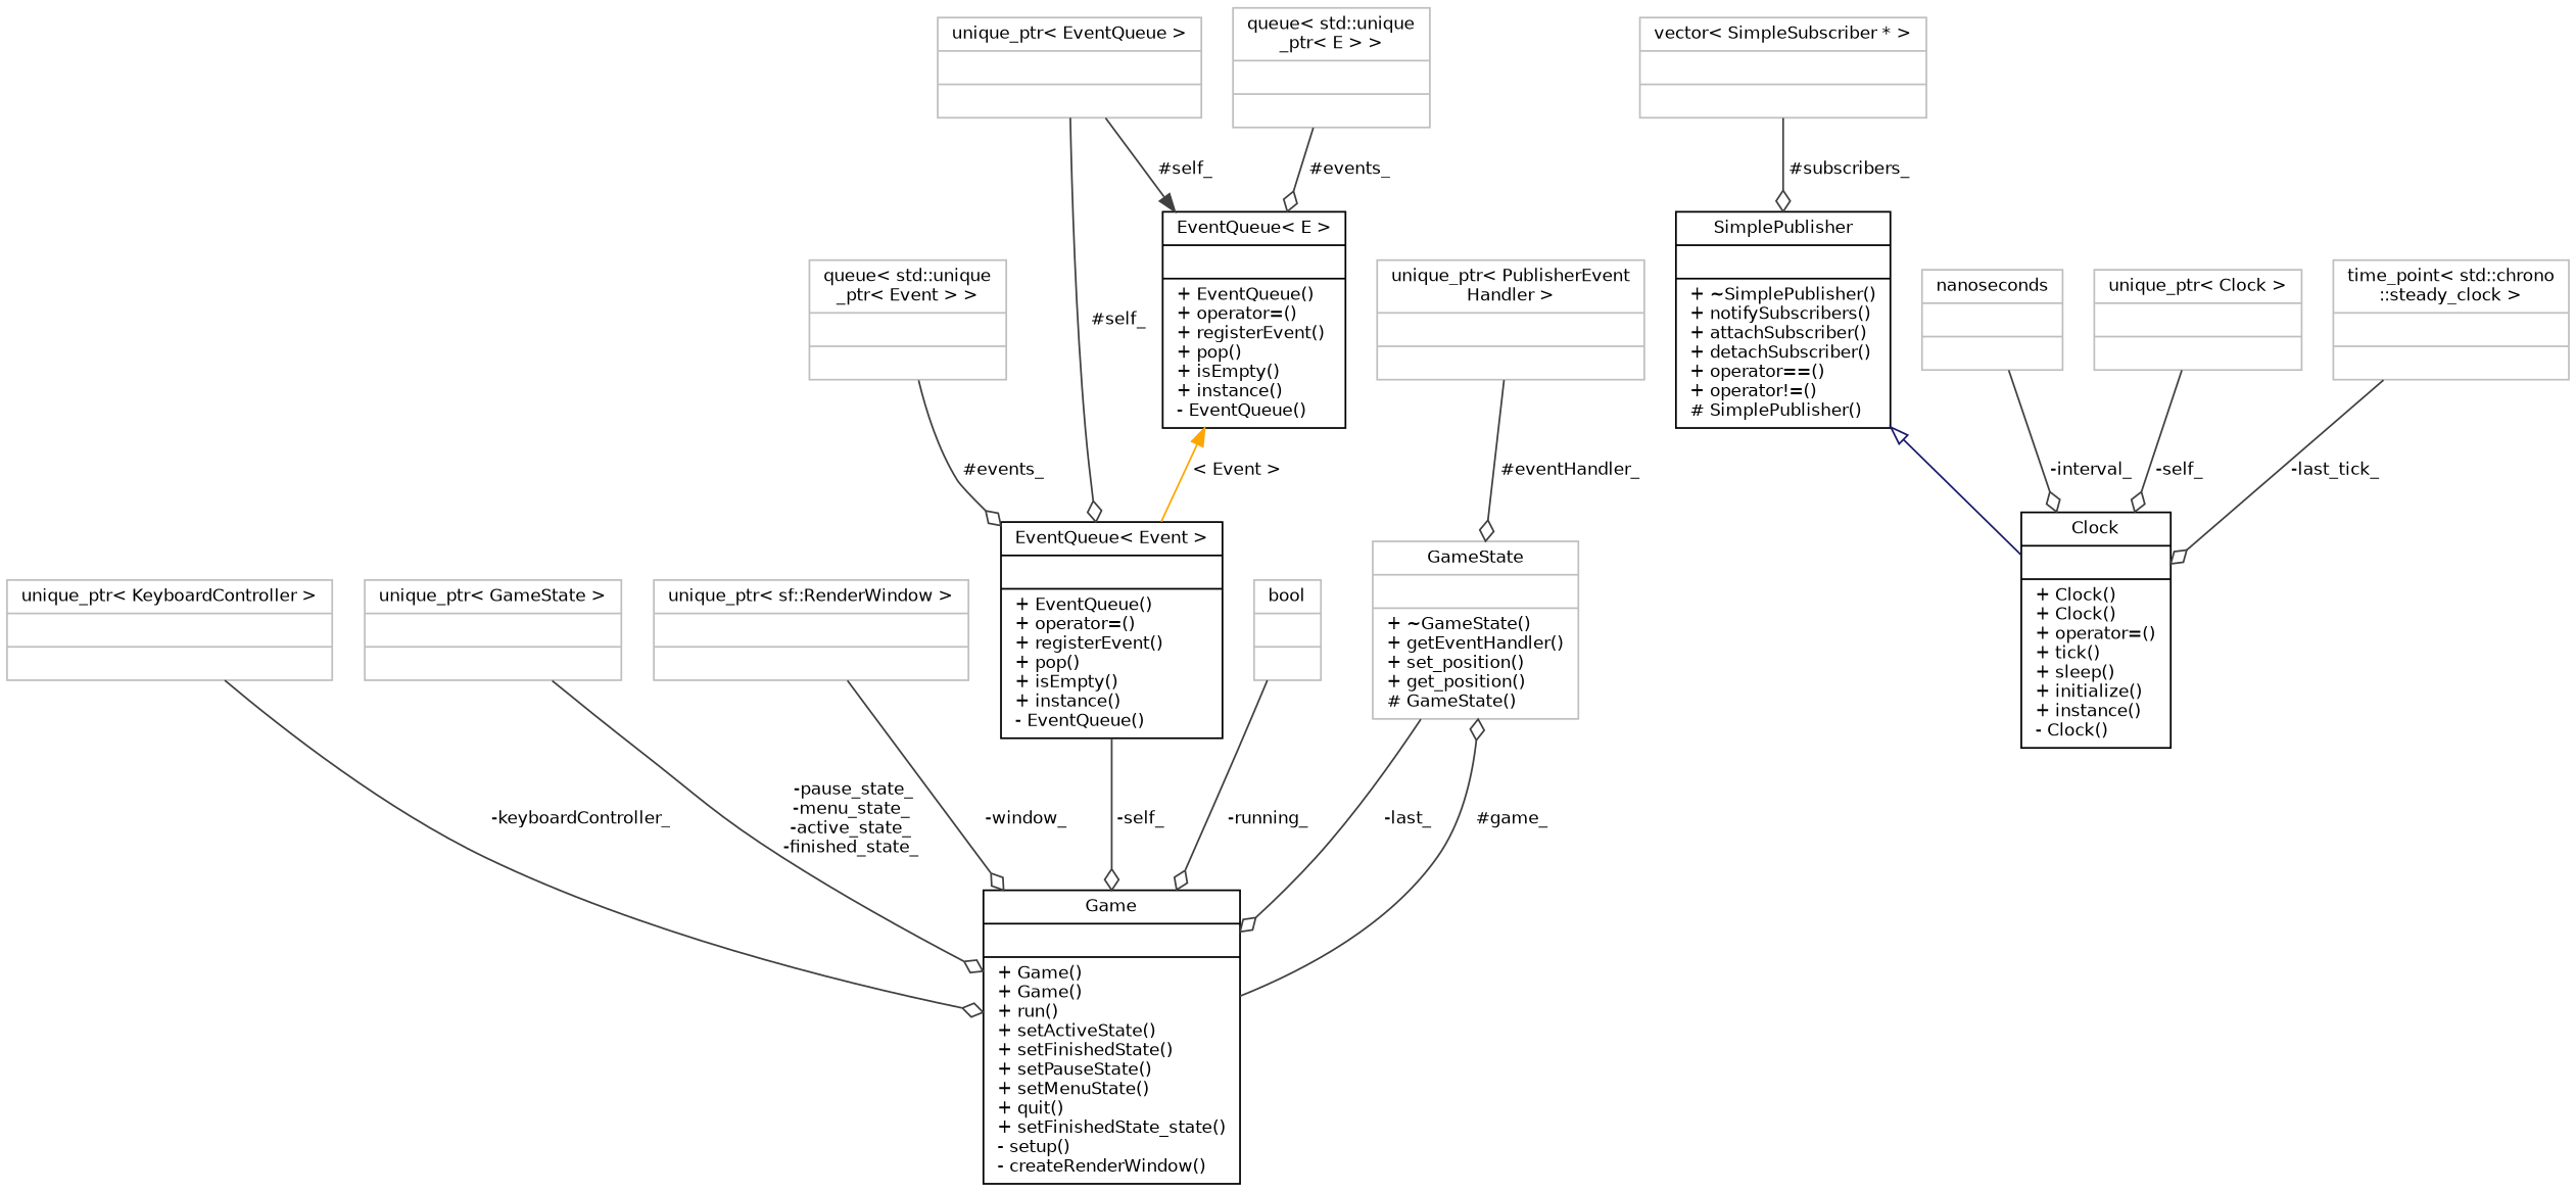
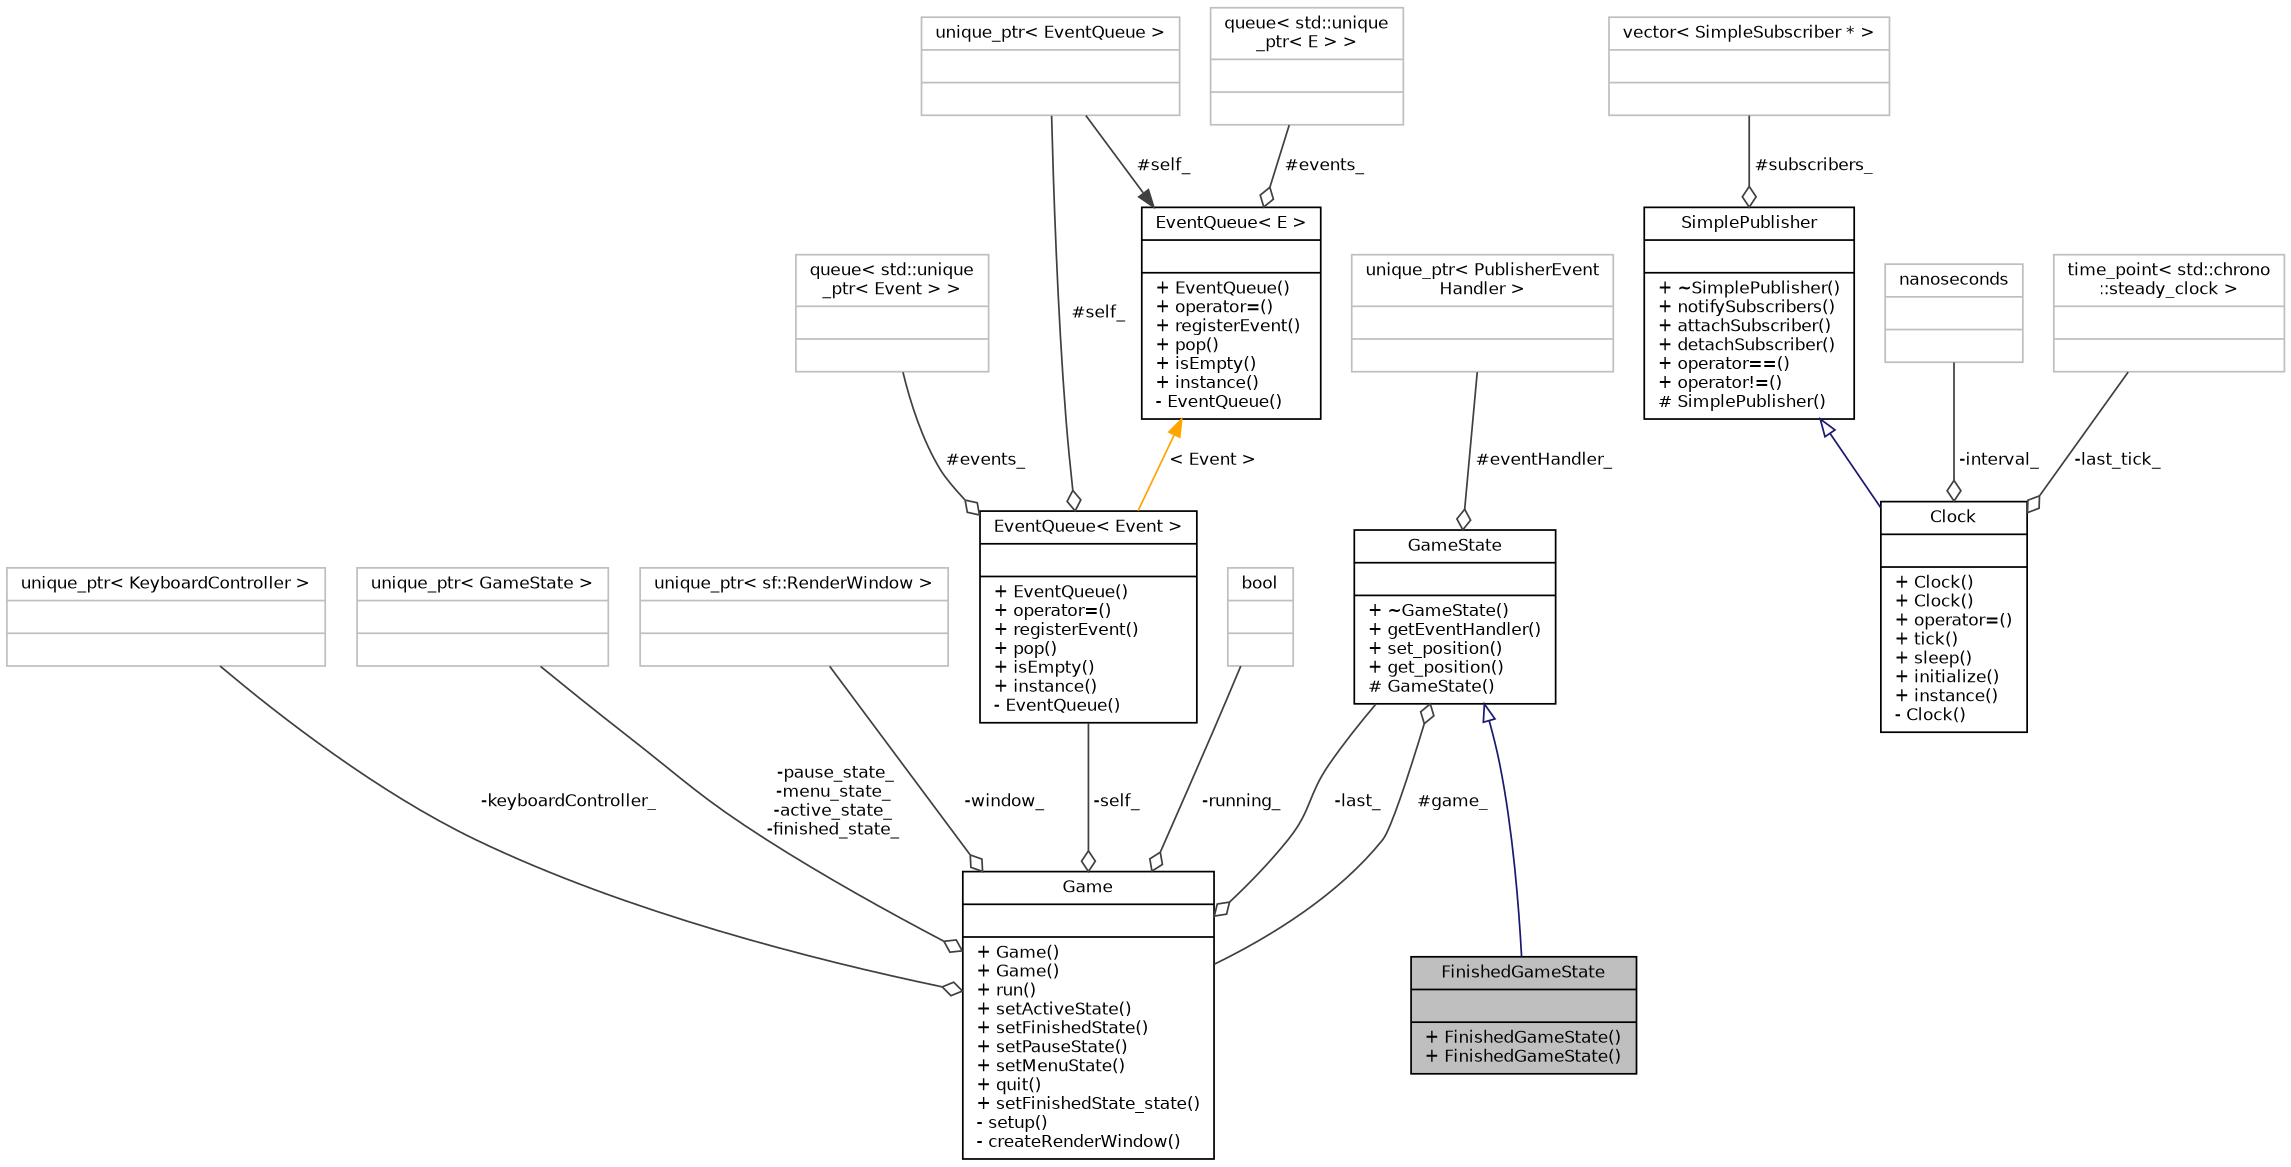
  digraph {
    node [color=grey75 fontname=Helvetica fontsize=10 shape=record]
    edge [color=grey25 fontname=Helvetica fontsize=10 labelfontname=Helvetica labelfontsize=10 style=solid arrowhead=odiamond]
-   n2 [height=0.2 label="{GameState\n||+ ~GameState()\l+ getEventHandler()\l+ set_position()\l+ get_position()\l# GameState()\l}" width=0.4]
+   n1 [color=black fillcolor=grey75 fontcolor=black height=0.2 label="{FinishedGameState\n||+ FinishedGameState()\l+ FinishedGameState()\l}" style=filled width=0.4]
+   n2 [color=black height=0.2 label="{GameState\n||+ ~GameState()\l+ getEventHandler()\l+ set_position()\l+ get_position()\l# GameState()\l}" width=0.4]
    n3 [color=black height=0.2 label="{Game\n||+ Game()\l+ Game()\l+ run()\l+ setActiveState()\l+ setFinishedState()\l+ setPauseState()\l+ setMenuState()\l+ quit()\l+ setFinishedState_state()\l- setup()\l- createRenderWindow()\l}" width=0.4]
    n4 [height=0.2 label="{unique_ptr\< KeyboardController \>\n||}" width=0.4]
    n5 [height=0.2 label="{unique_ptr\< GameState \>\n||}" width=0.4]
    n6 [height=0.2 label="{unique_ptr\< sf::RenderWindow \>\n||}" width=0.4]
    n7 [color=black height=0.2 label="{EventQueue\< Event \>\n||+ EventQueue()\l+ operator=()\l+ registerEvent()\l+ pop()\l+ isEmpty()\l+ instance()\l- EventQueue()\l}" width=0.4]
    n8 [height=0.2 label="{queue\< std::unique\l_ptr\< Event \> \>\n||}" width=0.4]
    n9 [height=0.2 label="{unique_ptr\< EventQueue \>\n||}" width=0.4]
    n10 [color=black height=0.2 label="{EventQueue\< E \>\n||+ EventQueue()\l+ operator=()\l+ registerEvent()\l+ pop()\l+ isEmpty()\l+ instance()\l- EventQueue()\l}" width=0.4]
    n11 [height=0.2 label="{queue\< std::unique\l_ptr\< E \> \>\n||}" width=0.4]
    n12 [color=black height=0.2 label="{Clock\n||+ Clock()\l+ Clock()\l+ operator=()\l+ tick()\l+ sleep()\l+ initialize()\l+ instance()\l- Clock()\l}" width=0.4]
    n13 [color=black height=0.2 label="{SimplePublisher\n||+ ~SimplePublisher()\l+ notifySubscribers()\l+ attachSubscriber()\l+ detachSubscriber()\l+ operator==()\l+ operator!=()\l# SimplePublisher()\l}" width=0.4]
    n14 [height=0.2 label="{vector\< SimpleSubscriber * \>\n||}" width=0.4]
    n15 [height=0.2 label="{nanoseconds\n||}" width=0.4]
-   n16 [height=0.2 label="{unique_ptr\< Clock \>\n||}" width=0.4]
    n17 [height=0.2 label="{time_point\< std::chrono\l::steady_clock \>\n||}" width=0.4]
    n18 [height=0.2 label="{bool\n||}" width=0.4]
    n19 [height=0.2 label="{unique_ptr\< PublisherEvent\lHandler \>\n||}" width=0.4]
+   n2 -> n1 [arrowtail=onormal color=midnightblue dir=back arrowhead=""]
    n2 -> n3 [label=" -last_"]
    n3 -> n2 [label=" #game_"]
    n4 -> n3 [label=" -keyboardController_"]
    n5 -> n3 [label=" -pause_state_\n-menu_state_\n-active_state_\n-finished_state_"]
    n6 -> n3 [label=" -window_"]
    n7 -> n3 [label=" -self_"]
    n8 -> n7 [label=" #events_"]
    n9 -> n7 [label=" #self_"]
    n9 -> n10 [arrowhead=normal label=" #self_"]
    n10 -> n7 [color=orange dir=back label=" \< Event \>" arrowhead=""]
    n11 -> n10 [label=" #events_"]
    n13 -> n12 [arrowtail=onormal color=midnightblue dir=back arrowhead=""]
    n14 -> n13 [label=" #subscribers_"]
    n15 -> n12 [label=" -interval_"]
-   n16 -> n12 [label=" -self_"]
    n17 -> n12 [label=" -last_tick_"]
    n18 -> n3 [label=" -running_"]
    n19 -> n2 [label=" #eventHandler_"]
  }
